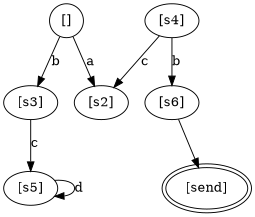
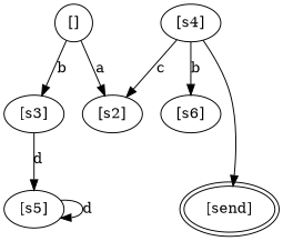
  digraph {
    n1 [label="[]" width=0.5]
    n2 [label="[s2]" width=0.5]
    n3 [label="[s3]" width=0.5]
    n4 [label="[s5]" width=0.5]
    n5 [label="[s4]" width=0.5]
    n6 [label="[s6]" width=0.5]
    n7 [label="[send]" peripheries=2 width=0.5]
    n1 -> n2 [label=a]
    n1 -> n3 [label=b]
-   n3 -> n4 [label=c]
+   n3 -> n4 [label=d]
    n4 -> n4 [label=d]
    n5 -> n2 [label=c]
    n5 -> n6 [label=b]
-   n6 -> n7
+   n5 -> n7
  }
